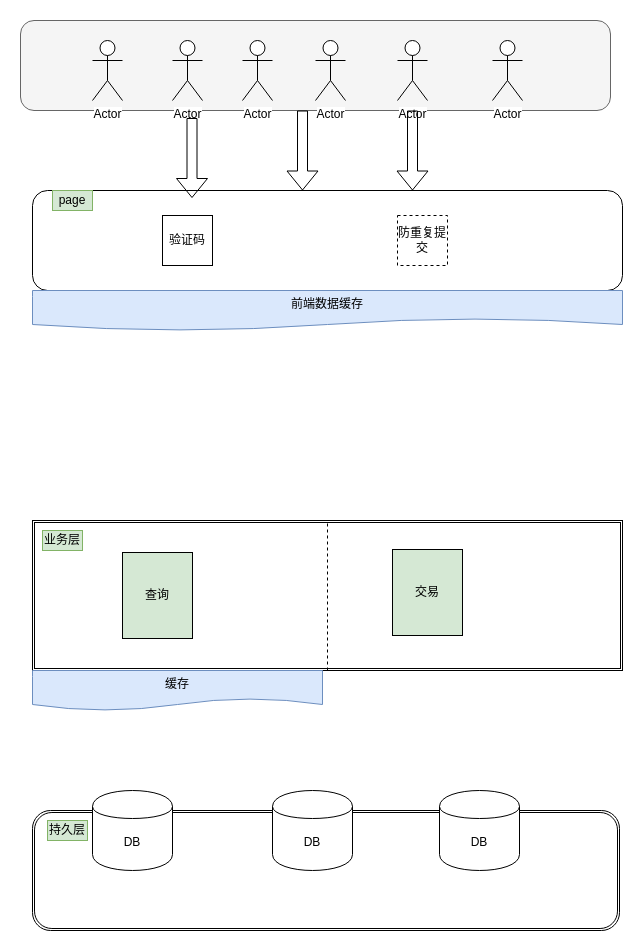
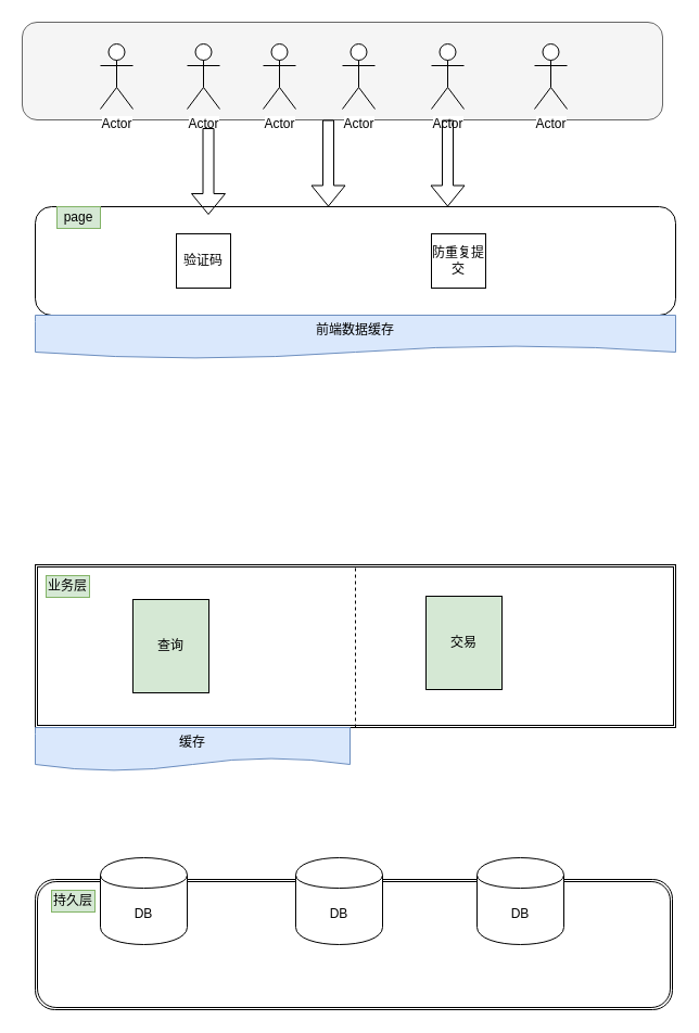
  <mxCell id="0" />
  <mxCell id="1" parent="0" />
  <mxCell id="2" value="" style="rounded=1;whiteSpace=wrap;html=1;" vertex="1" parent="1"><mxGeometry x="32" y="190" width="590" height="100" as="geometry" /></mxCell>
  <mxCell id="3" value="" style="rounded=1;whiteSpace=wrap;html=1;fillColor=#f5f5f5;strokeColor=#666666;fontColor=#333333;" vertex="1" parent="1"><mxGeometry x="20" y="20" width="590" height="90" as="geometry" /></mxCell>
  <mxCell id="4" value="" style="shape=flexArrow;endArrow=classic;html=1;exitX=0.478;exitY=1;exitDx=0;exitDy=0;exitPerimeter=0;entryX=0.51;entryY=0;entryDx=0;entryDy=0;entryPerimeter=0;" edge="1" parent="1" source="3"><mxGeometry width="50" height="50" relative="1" as="geometry"><mxPoint x="292" y="170" as="sourcePoint" /><mxPoint x="302" y="190" as="targetPoint" /></mxGeometry></mxCell>
  <mxCell id="5" value="验证码" style="rounded=0;whiteSpace=wrap;html=1;" vertex="1" parent="1"><mxGeometry x="162" y="215" width="50" height="50" as="geometry" /></mxCell>
- <mxCell id="6" value="防重复提交" style="rounded=0;whiteSpace=wrap;html=1;dashed=1;" vertex="1" parent="1"><mxGeometry x="397" y="215" width="50" height="50" as="geometry" /></mxCell>
+ <mxCell id="6" value="防重复提交" style="rounded=0;whiteSpace=wrap;html=1;" vertex="1" parent="1"><mxGeometry x="397" y="215" width="50" height="50" as="geometry" /></mxCell>
  <mxCell id="7" value="page" style="text;html=1;strokeColor=#82b366;fillColor=#d5e8d4;align=center;verticalAlign=middle;whiteSpace=wrap;rounded=0;" vertex="1" parent="1"><mxGeometry x="52" y="190" width="40" height="20" as="geometry" /></mxCell>
  <mxCell id="8" value="前端数据缓存" style="shape=document;whiteSpace=wrap;html=1;boundedLbl=1;fillColor=#dae8fc;strokeColor=#6c8ebf;" vertex="1" parent="1"><mxGeometry x="32" y="290" width="590" height="40" as="geometry" /></mxCell>
  <mxCell id="9" value="Actor" style="shape=umlActor;verticalLabelPosition=bottom;labelBackgroundColor=#ffffff;verticalAlign=top;html=1;outlineConnect=0;" vertex="1" parent="1"><mxGeometry x="92" y="40" width="30" height="60" as="geometry" /></mxCell>
  <mxCell id="10" value="Actor" style="shape=umlActor;verticalLabelPosition=bottom;labelBackgroundColor=#ffffff;verticalAlign=top;html=1;outlineConnect=0;" vertex="1" parent="1"><mxGeometry x="172" y="40" width="30" height="60" as="geometry" /></mxCell>
  <mxCell id="11" value="Actor" style="shape=umlActor;verticalLabelPosition=bottom;labelBackgroundColor=#ffffff;verticalAlign=top;html=1;outlineConnect=0;" vertex="1" parent="1"><mxGeometry x="242" y="40" width="30" height="60" as="geometry" /></mxCell>
  <mxCell id="12" value="Actor" style="shape=umlActor;verticalLabelPosition=bottom;labelBackgroundColor=#ffffff;verticalAlign=top;html=1;outlineConnect=0;" vertex="1" parent="1"><mxGeometry x="315" y="40" width="30" height="60" as="geometry" /></mxCell>
  <mxCell id="13" value="Actor" style="shape=umlActor;verticalLabelPosition=bottom;labelBackgroundColor=#ffffff;verticalAlign=top;html=1;outlineConnect=0;" vertex="1" parent="1"><mxGeometry x="397" y="40" width="30" height="60" as="geometry" /></mxCell>
  <mxCell id="14" value="Actor" style="shape=umlActor;verticalLabelPosition=bottom;labelBackgroundColor=#ffffff;verticalAlign=top;html=1;outlineConnect=0;" vertex="1" parent="1"><mxGeometry x="492" y="40" width="30" height="60" as="geometry" /></mxCell>
  <mxCell id="15" value="" style="shape=flexArrow;endArrow=classic;html=1;exitX=0.478;exitY=1;exitDx=0;exitDy=0;exitPerimeter=0;entryX=0.51;entryY=0;entryDx=0;entryDy=0;entryPerimeter=0;" edge="1" parent="1"><mxGeometry width="50" height="50" relative="1" as="geometry"><mxPoint x="412" y="110" as="sourcePoint" /><mxPoint x="412" y="190" as="targetPoint" /></mxGeometry></mxCell>
  <mxCell id="16" value="" style="shape=flexArrow;endArrow=classic;html=1;exitX=0.478;exitY=1;exitDx=0;exitDy=0;exitPerimeter=0;entryX=0.51;entryY=0;entryDx=0;entryDy=0;entryPerimeter=0;" edge="1" parent="1"><mxGeometry width="50" height="50" relative="1" as="geometry"><mxPoint x="191.5" y="117.5" as="sourcePoint" /><mxPoint x="191.5" y="197.5" as="targetPoint" /></mxGeometry></mxCell>
  <mxCell id="17" value="" style="group" vertex="1" connectable="0" parent="1"><mxGeometry x="32" y="520" width="590" height="230" as="geometry" /></mxCell>
  <mxCell id="18" value="" style="shape=ext;double=1;rounded=0;whiteSpace=wrap;html=1;" vertex="1" parent="17"><mxGeometry width="590" height="150" as="geometry" /></mxCell>
  <mxCell id="19" value="业务层" style="text;html=1;strokeColor=#82b366;fillColor=#d5e8d4;align=center;verticalAlign=middle;whiteSpace=wrap;rounded=0;" vertex="1" parent="17"><mxGeometry x="10" y="10" width="40" height="20" as="geometry" /></mxCell>
  <mxCell id="20" value="查询" style="rounded=0;whiteSpace=wrap;html=1;fillColor=#d5e8d4;" vertex="1" parent="17"><mxGeometry x="90" y="32" width="70" height="86" as="geometry" /></mxCell>
  <mxCell id="21" value="交易" style="rounded=0;whiteSpace=wrap;html=1;fillColor=#d5e8d4;" vertex="1" parent="17"><mxGeometry x="360" y="29" width="70" height="86" as="geometry" /></mxCell>
  <mxCell id="22" value="缓存" style="shape=document;whiteSpace=wrap;html=1;boundedLbl=1;fillColor=#dae8fc;strokeColor=#6c8ebf;" vertex="1" parent="17"><mxGeometry y="150" width="290" height="40" as="geometry" /></mxCell>
  <mxCell id="23" value="" style="endArrow=none;dashed=1;html=1;entryX=0.5;entryY=0;entryDx=0;entryDy=0;exitX=0.5;exitY=1;exitDx=0;exitDy=0;" edge="1" parent="17" source="18" target="18"><mxGeometry width="50" height="50" relative="1" as="geometry"><mxPoint x="250" y="90" as="sourcePoint" /><mxPoint x="300" y="40" as="targetPoint" /></mxGeometry></mxCell>
  <mxCell id="24" value="" style="group" vertex="1" connectable="0" parent="1"><mxGeometry x="32" y="790" width="587" height="140" as="geometry" /></mxCell>
  <mxCell id="25" value="" style="shape=ext;double=1;rounded=1;whiteSpace=wrap;html=1;" vertex="1" parent="24"><mxGeometry y="20" width="587" height="120" as="geometry" /></mxCell>
  <mxCell id="26" value="DB" style="shape=cylinder;whiteSpace=wrap;html=1;boundedLbl=1;backgroundOutline=1;" vertex="1" parent="24"><mxGeometry x="240" width="80" height="80" as="geometry" /></mxCell>
  <mxCell id="27" value="DB" style="shape=cylinder;whiteSpace=wrap;html=1;boundedLbl=1;backgroundOutline=1;" vertex="1" parent="24"><mxGeometry x="407" width="80" height="80" as="geometry" /></mxCell>
  <mxCell id="28" value="" style="group" vertex="1" connectable="0" parent="24"><mxGeometry x="15" width="125" height="80" as="geometry" /></mxCell>
  <mxCell id="29" value="DB" style="shape=cylinder;whiteSpace=wrap;html=1;boundedLbl=1;backgroundOutline=1;" vertex="1" parent="28"><mxGeometry x="45" width="80" height="80" as="geometry" /></mxCell>
  <mxCell id="30" value="持久层" style="text;html=1;strokeColor=#82b366;fillColor=#d5e8d4;align=center;verticalAlign=middle;whiteSpace=wrap;rounded=0;" vertex="1" parent="28"><mxGeometry y="30" width="40" height="20" as="geometry" /></mxCell>
